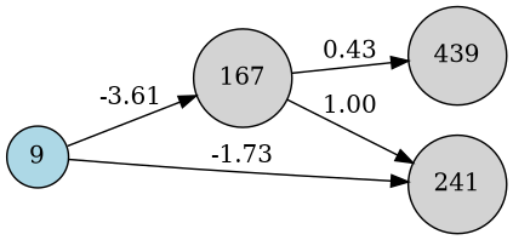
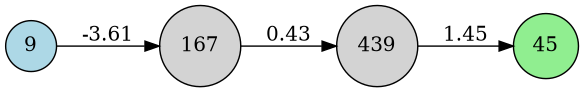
  digraph {
    rankdir=LR
    node [fillcolor=lightgray shape=circle style=filled]
+   n1 [fillcolor=lightgreen label=45]
    n2 [label=167]
-   n3 [label=241]
    n4 [label=439]
    n5 [fillcolor=lightblue label=9]
-   n2 -> n3 [label=1.00]
    n2 -> n4 [label=0.43]
+   n4 -> n1 [label=1.45]
    n5 -> n2 [label=-3.61]
-   n5 -> n3 [label=-1.73]
  }
